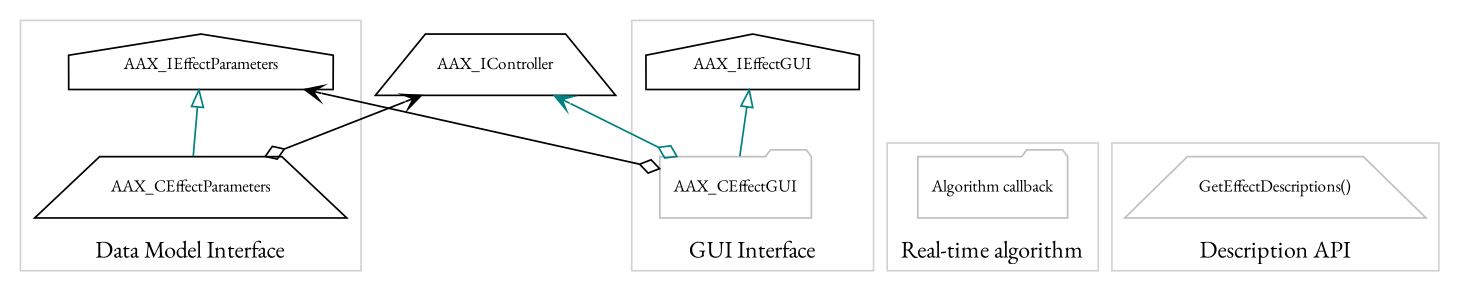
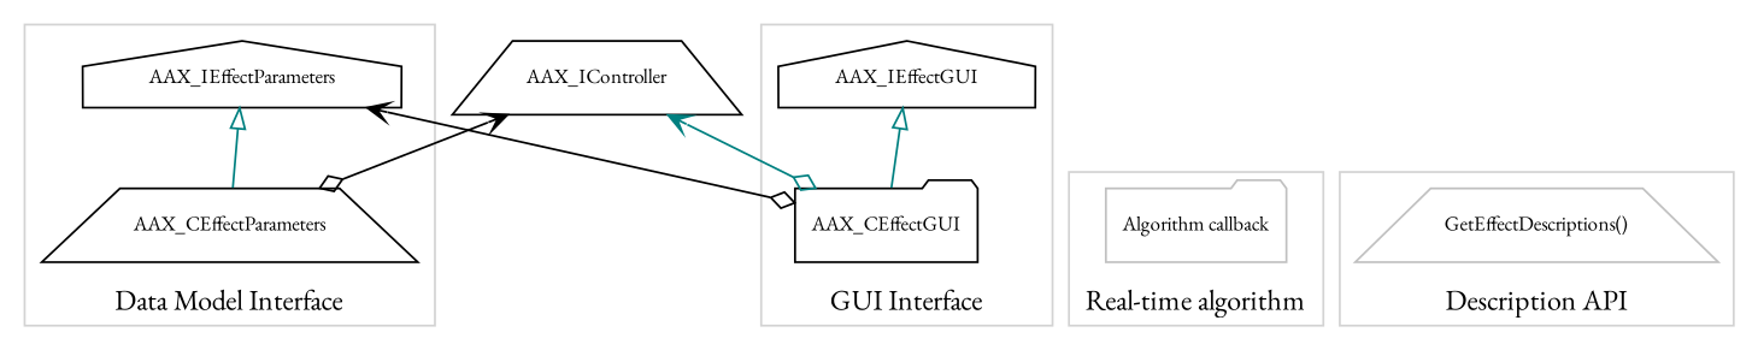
  digraph {
    fontname="EB Garamond"
    rankdir=BT
    node [fontname="EB Garamond" fontsize=10 shape=trapezium]
    edge [arrowhead=open color=teal fontname="EB Garamond" arrowtail=odiamond dir=both]
    n1 [label=AAX_IEffectParameters shape=house]
    n2 [label=AAX_CEffectParameters]
    n3 [color=gray label="Algorithm callback" shape=folder]
    n4 [label=AAX_IEffectGUI shape=house]
-   n5 [label=AAX_CEffectGUI shape=folder color=gray]
+   n5 [label=AAX_CEffectGUI shape=folder]
    n6 [color=gray label="GetEffectDescriptions()"]
    n7 [label=AAX_IController]
    subgraph cluster_1 {
      color=lightgrey
      label="Data Model Interface"
      n1
      n2
    }
    subgraph cluster_2 {
      color=lightgrey
      label="Real-time algorithm"
      n3
    }
    subgraph cluster_3 {
      color=lightgrey
      label="GUI Interface"
      n4
      n5
    }
    subgraph cluster_4 {
      color=lightgrey
      label="Description API"
      n6
    }
    n2 -> n1 [arrowhead=onormal arrowtail="" dir=""]
    n2 -> n7 [color=black weight=0.1]
    n5 -> n1 [color=black]
    n5 -> n4 [arrowhead=onormal arrowtail="" dir=""]
    n5 -> n7 [weight=0.1]
  }
